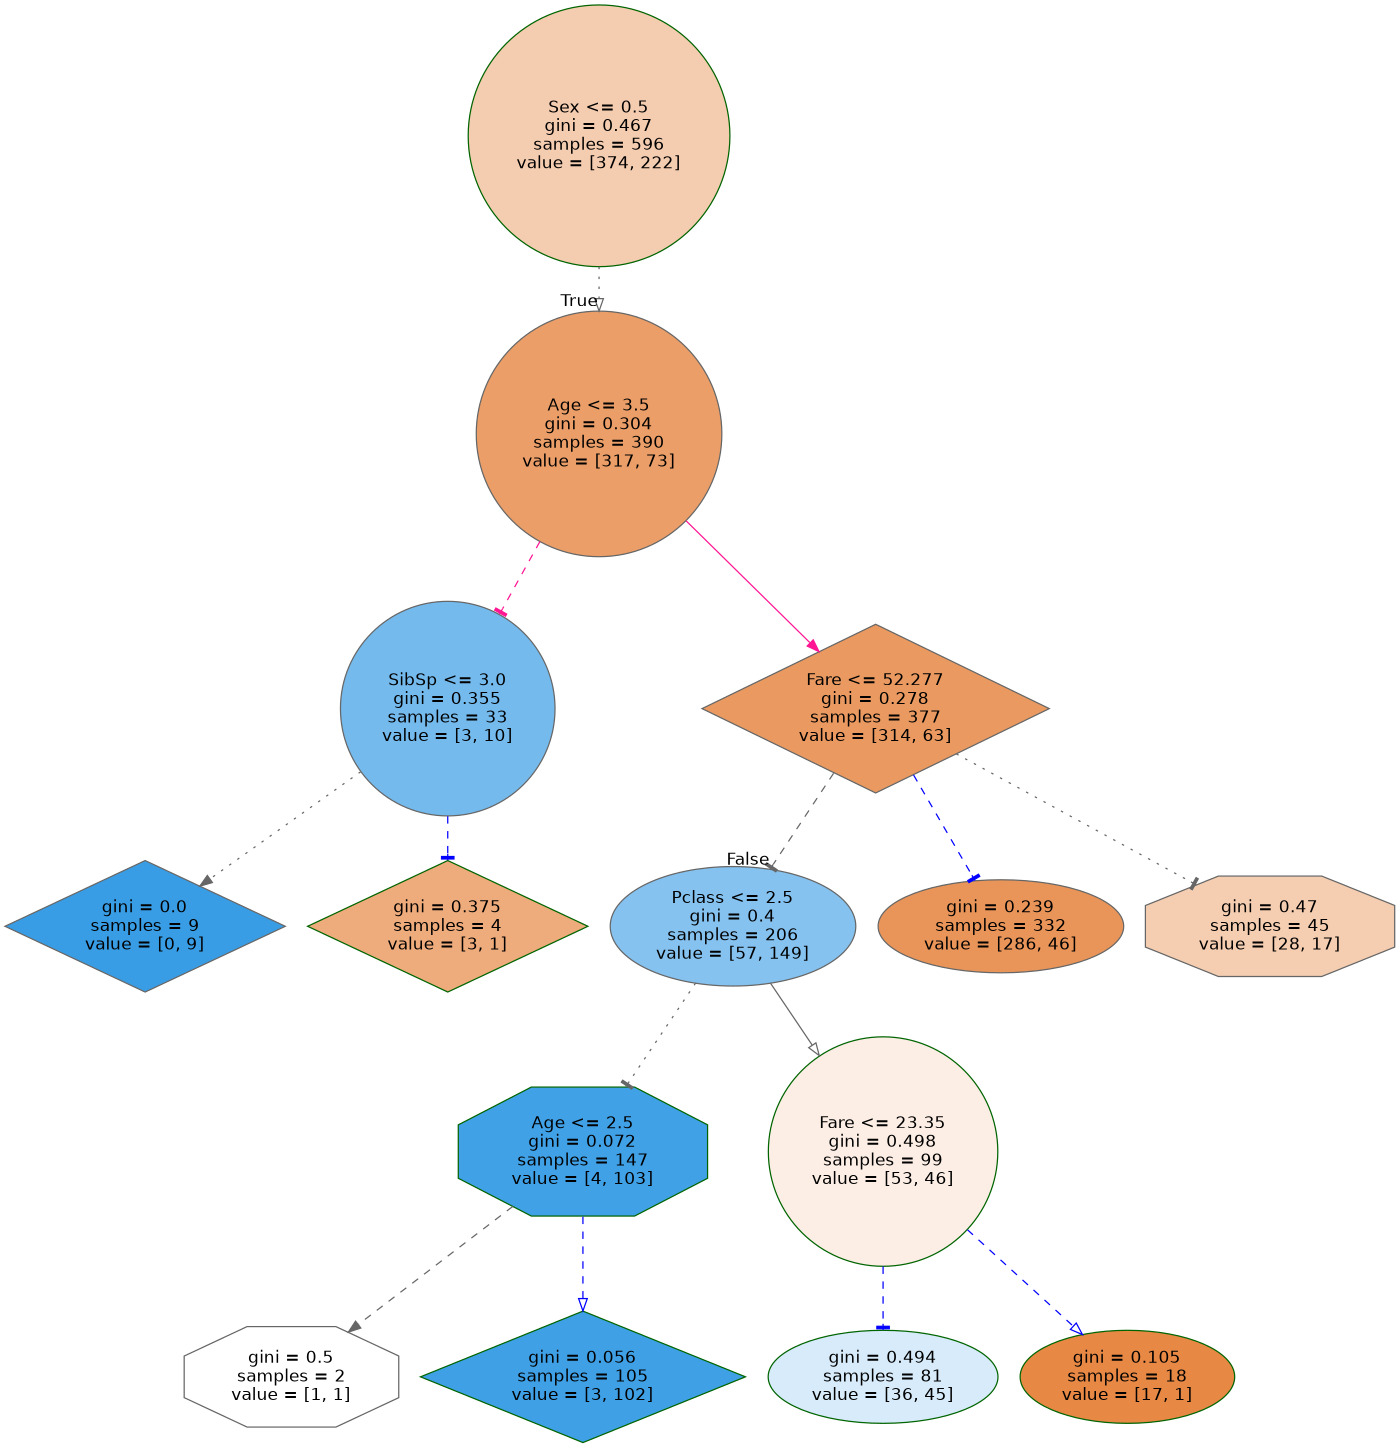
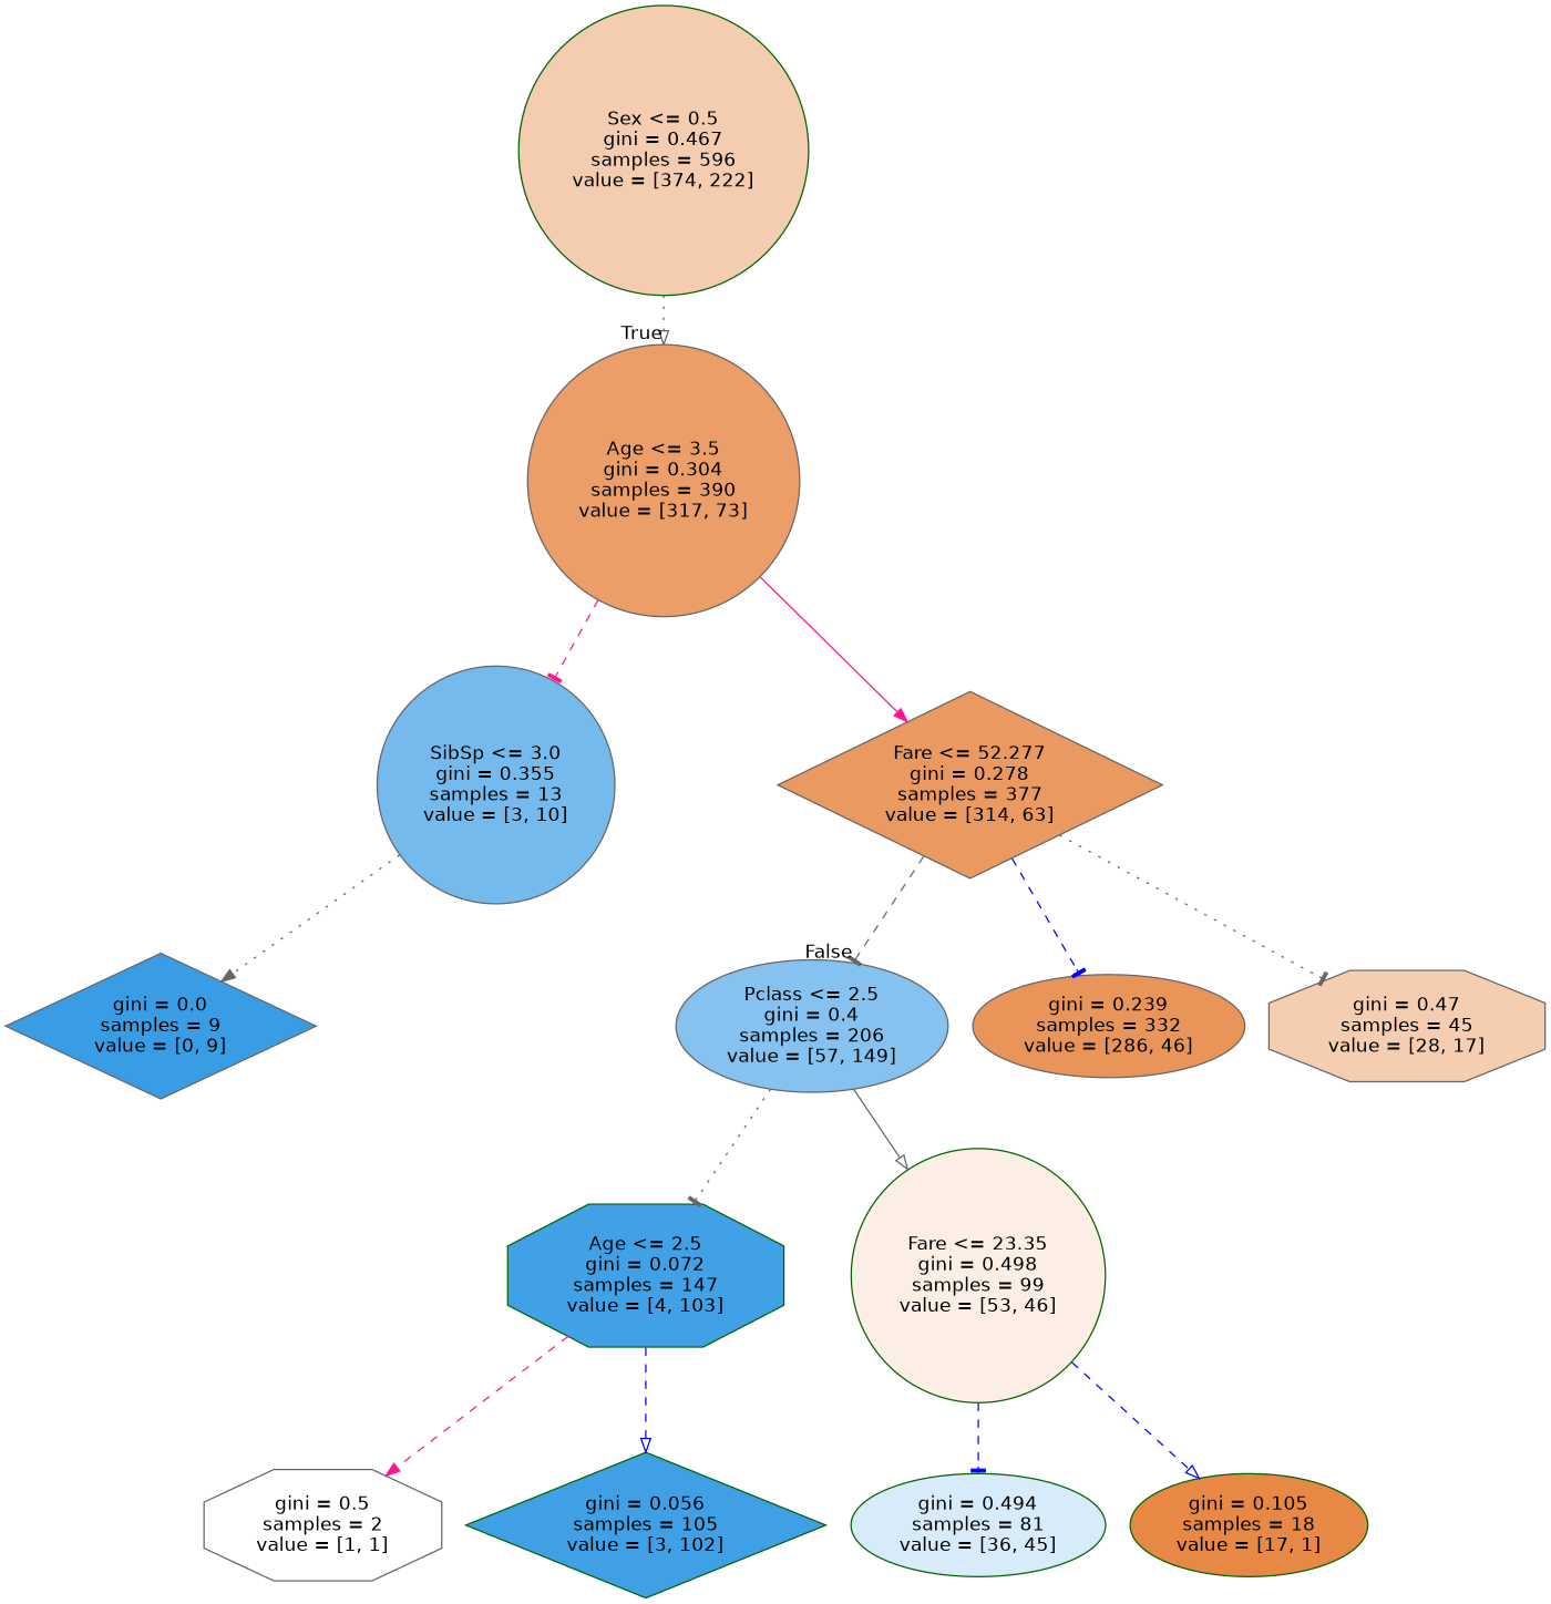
  digraph {
    node [color=gray40 fontname=helvetica shape=circle style=filled]
    edge [arrowhead=tee color=gray40 fontname=helvetica style=dashed]
    n1 [color=darkgreen fillcolor="#f4ccaf" label="Sex <= 0.5\ngini = 0.467\nsamples = 596\nvalue = [374, 222]"]
    n2 [fillcolor="#eb9e67" label="Age <= 3.5\ngini = 0.304\nsamples = 390\nvalue = [317, 73]"]
-   n3 [fillcolor="#74baed" label="SibSp <= 3.0\ngini = 0.355\nsamples = 33\nvalue = [3, 10]"]
+   n3 [fillcolor="#74baed" label="SibSp <= 3.0\ngini = 0.355\nsamples = 13\nvalue = [3, 10]"]
    n4 [fillcolor="#ea9a61" label="Fare <= 52.277\ngini = 0.278\nsamples = 377\nvalue = [314, 63]" shape=diamond]
    n5 [fillcolor="#85c2ef" label="Pclass <= 2.5\ngini = 0.4\nsamples = 206\nvalue = [57, 149]" shape=ellipse]
    n6 [color=darkgreen fillcolor="#41a1e6" label="Age <= 2.5\ngini = 0.072\nsamples = 147\nvalue = [4, 103]" shape=octagon]
    n7 [color=darkgreen fillcolor="#fceee5" label="Fare <= 23.35\ngini = 0.498\nsamples = 99\nvalue = [53, 46]"]
    n8 [fillcolor="#399de5" label="gini = 0.0\nsamples = 9\nvalue = [0, 9]" shape=diamond]
-   n9 [color=darkgreen fillcolor="#eeab7b" label="gini = 0.375\nsamples = 4\nvalue = [3, 1]" shape=diamond]
    n10 [fillcolor="#e99559" label="gini = 0.239\nsamples = 332\nvalue = [286, 46]" shape=ellipse]
    n11 [fillcolor="#f5ceb1" label="gini = 0.47\nsamples = 45\nvalue = [28, 17]" shape=octagon]
    n12 [fillcolor="#ffffff" label="gini = 0.5\nsamples = 2\nvalue = [1, 1]" shape=octagon]
    n13 [color=darkgreen fillcolor="#3fa0e6" label="gini = 0.056\nsamples = 105\nvalue = [3, 102]" shape=diamond]
    n14 [color=darkgreen fillcolor="#d7ebfa" label="gini = 0.494\nsamples = 81\nvalue = [36, 45]" shape=ellipse]
    n15 [color=darkgreen fillcolor="#e78845" label="gini = 0.105\nsamples = 18\nvalue = [17, 1]" shape=ellipse]
    n1 -> n2 [arrowhead=onormal headlabel=True labelangle=45 labeldistance=2.5 style=dotted]
    n2 -> n3 [color=deeppink]
    n2 -> n4 [arrowhead=normal color=deeppink style=solid]
    n3 -> n8 [arrowhead=normal style=dotted]
-   n3 -> n9 [color=blue]
    n4 -> n5 [headlabel=False labelangle=-45 labeldistance=2.5]
    n4 -> n10 [color=blue]
    n4 -> n11 [style=dotted]
    n5 -> n6 [style=dotted]
    n5 -> n7 [arrowhead=onormal style=solid]
-   n6 -> n12 [arrowhead=normal]
+   n6 -> n12 [arrowhead=normal color=deeppink]
    n6 -> n13 [arrowhead=onormal color=blue]
    n7 -> n14 [color=blue]
    n7 -> n15 [arrowhead=onormal color=blue]
  }
